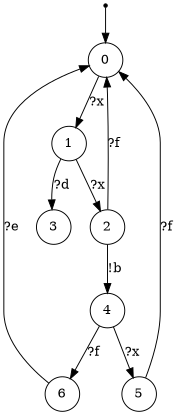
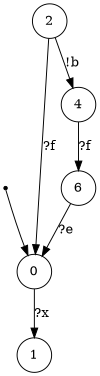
  digraph {
    node [shape=circle]
    ENTRY [shape=point]
    0
    1
    4
    6
-   5
-   3
    2
    ENTRY -> 0
    0 -> 1 [label="?x"]
-   1 -> 3 [label="?d"]
-   1 -> 2 [label="?x"]
    4 -> 6 [label="?f"]
-   4 -> 5 [label="?x"]
    6 -> 0 [label="?e"]
-   5 -> 0 [label="?f"]
    2 -> 0 [label="?f"]
    2 -> 4 [label="!b"]
  }
